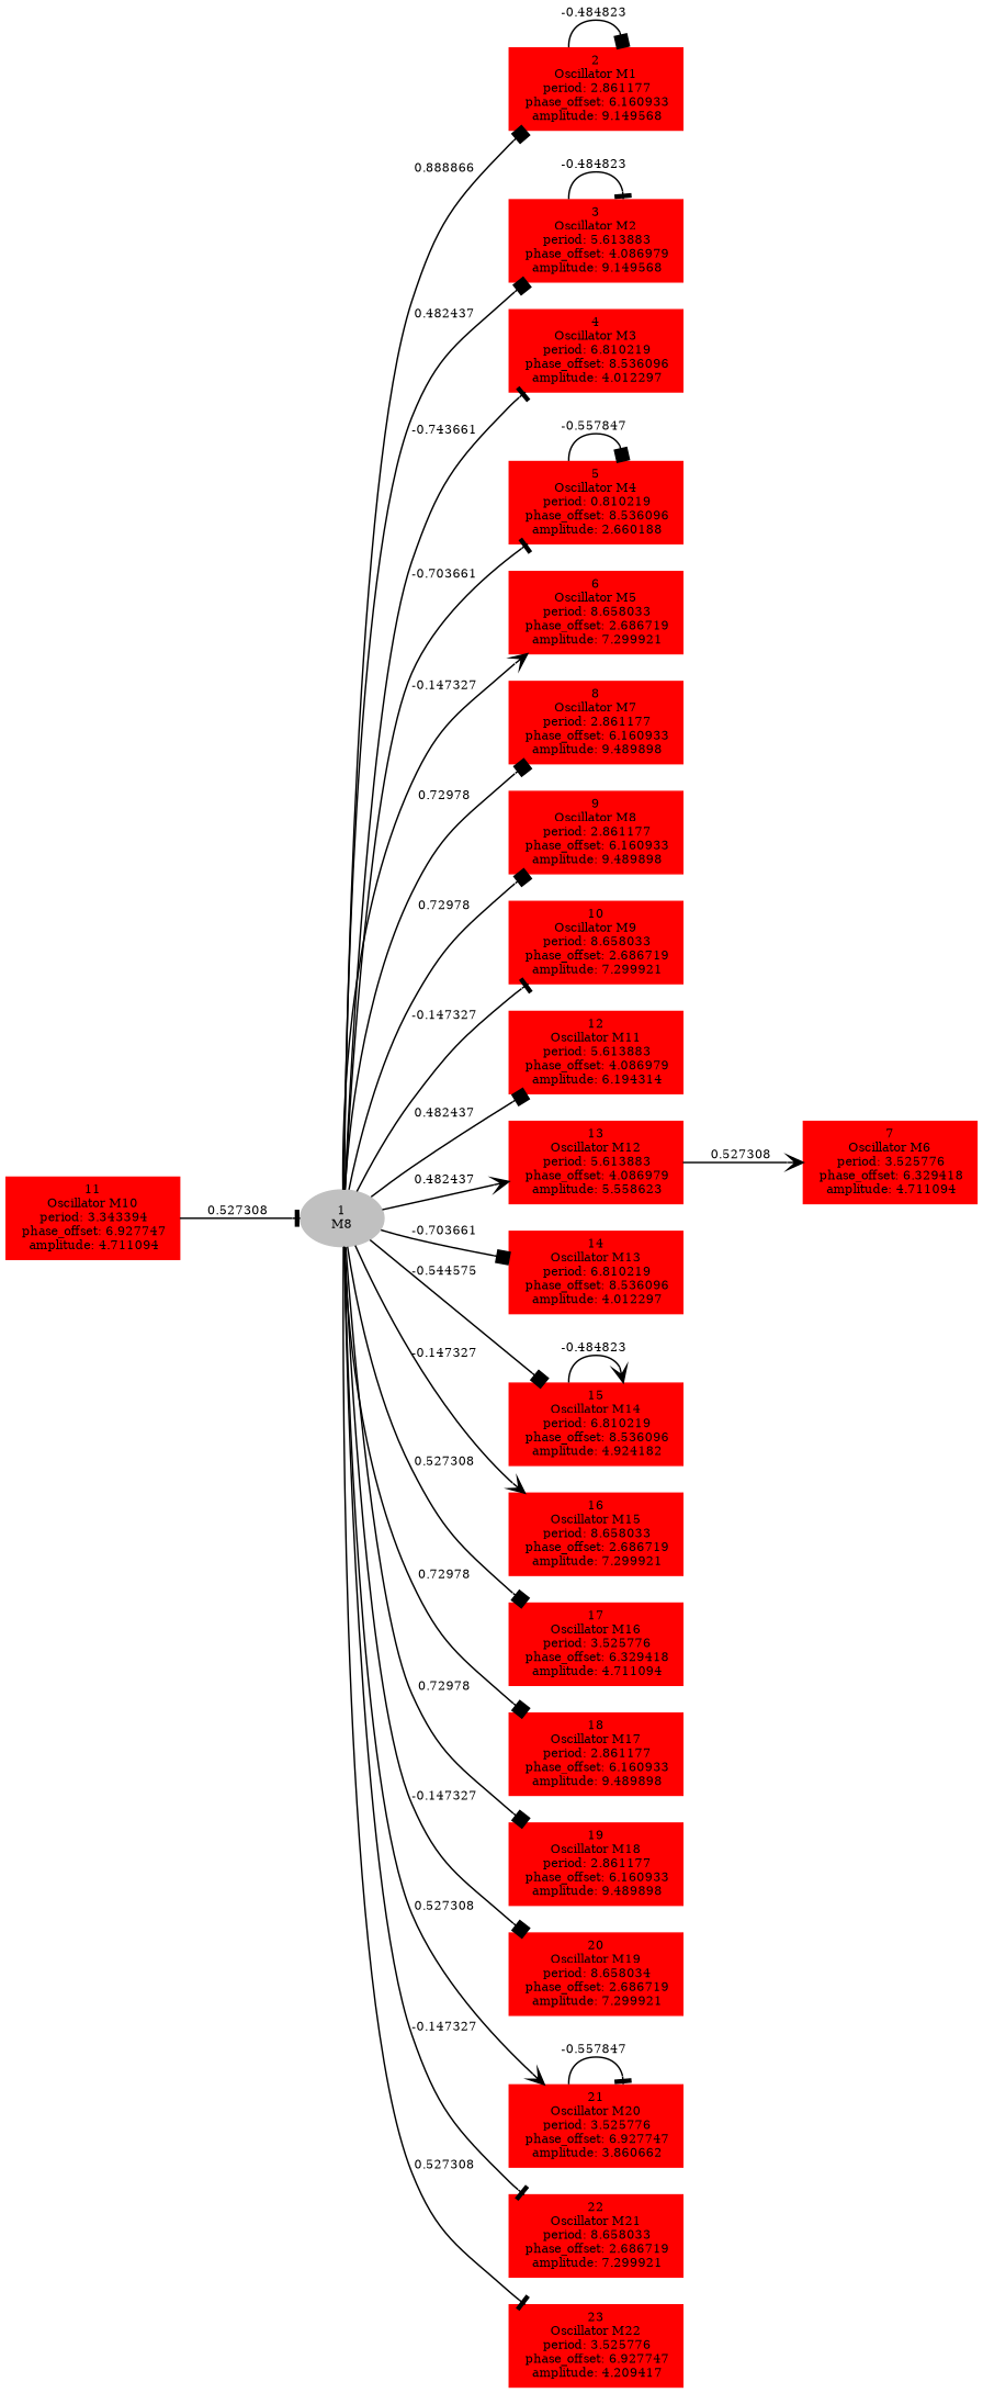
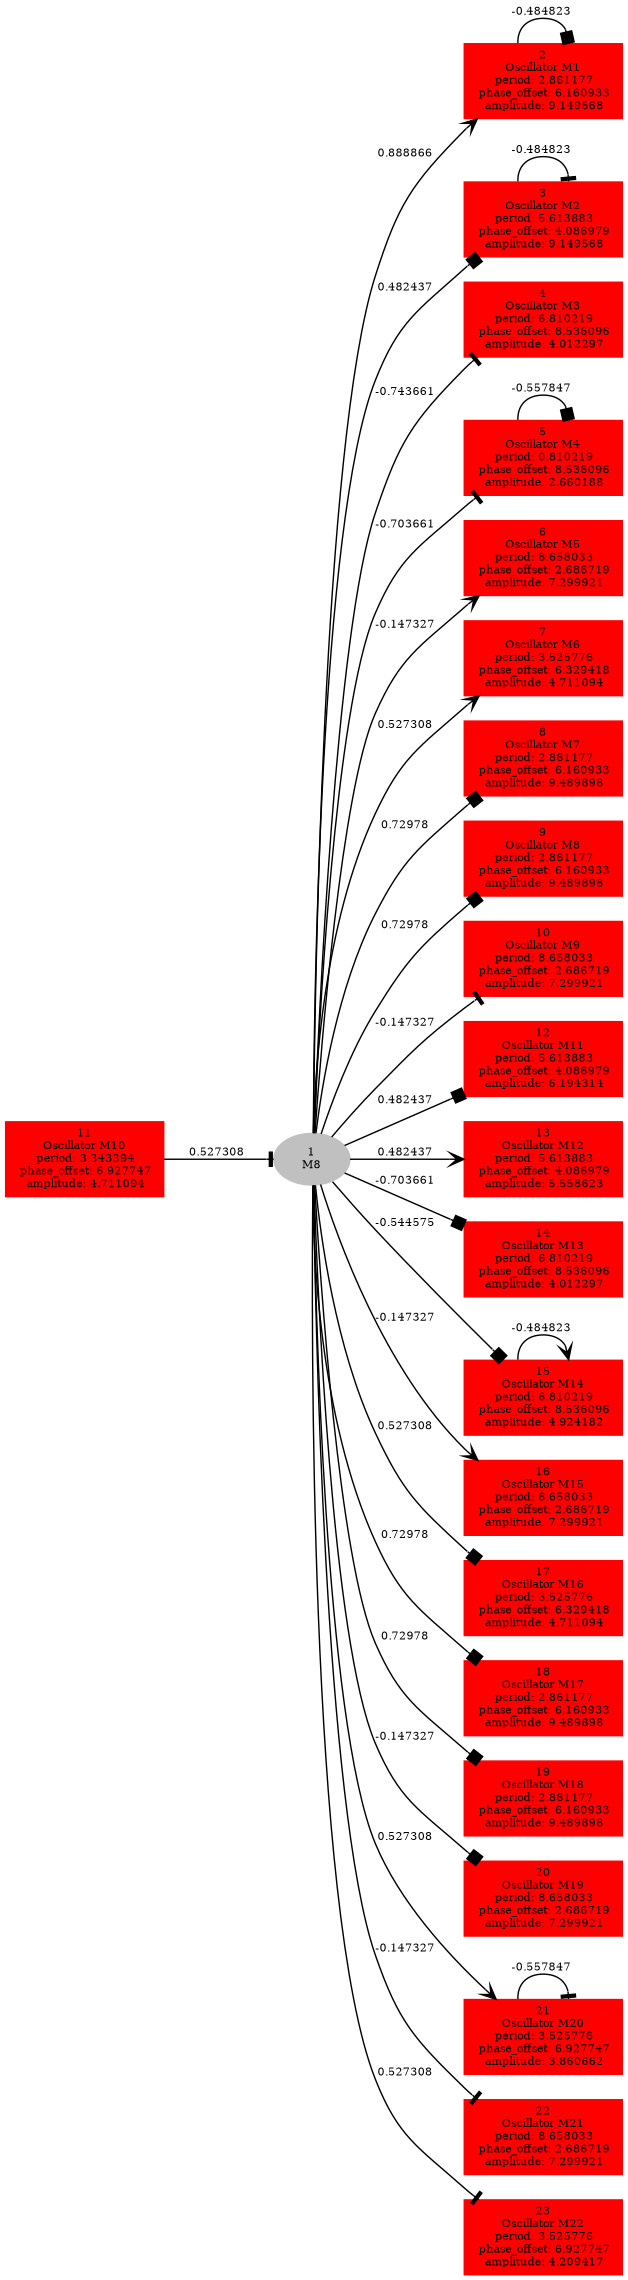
  digraph {
    forcelabels=true
    rankdir=LR
    node [color=red fontsize=8 style=filled shape=box]
    edge [arrowhead=box fontsize=8]
    n1 [color=grey label=<1<BR/>M8> shape=""]
    n2 [label=<2<BR />Oscillator M1<BR /> period: 2.861177<BR /> phase_offset: 6.160933<BR /> amplitude: 9.149568>]
    n3 [label=<3<BR />Oscillator M2<BR /> period: 5.613883<BR /> phase_offset: 4.086979<BR /> amplitude: 9.149568>]
    n4 [label=<4<BR />Oscillator M3<BR /> period: 6.810219<BR /> phase_offset: 8.536096<BR /> amplitude: 4.012297>]
    n5 [label=<5<BR />Oscillator M4<BR /> period: 0.810219<BR /> phase_offset: 8.536096<BR /> amplitude: 2.660188>]
    n6 [label=<6<BR />Oscillator M5<BR /> period: 8.658033<BR /> phase_offset: 2.686719<BR /> amplitude: 7.299921>]
    n7 [label=<7<BR />Oscillator M6<BR /> period: 3.525776<BR /> phase_offset: 6.329418<BR /> amplitude: 4.711094>]
    n8 [label=<8<BR />Oscillator M7<BR /> period: 2.861177<BR /> phase_offset: 6.160933<BR /> amplitude: 9.489898>]
    n9 [label=<9<BR />Oscillator M8<BR /> period: 2.861177<BR /> phase_offset: 6.160933<BR /> amplitude: 9.489898>]
    n10 [label=<10<BR />Oscillator M9<BR /> period: 8.658033<BR /> phase_offset: 2.686719<BR /> amplitude: 7.299921>]
    n11 [label=<12<BR />Oscillator M11<BR /> period: 5.613883<BR /> phase_offset: 4.086979<BR /> amplitude: 6.194314>]
    n12 [label=<13<BR />Oscillator M12<BR /> period: 5.613883<BR /> phase_offset: 4.086979<BR /> amplitude: 5.558623>]
    n13 [label=<14<BR />Oscillator M13<BR /> period: 6.810219<BR /> phase_offset: 8.536096<BR /> amplitude: 4.012297>]
    n14 [label=<15<BR />Oscillator M14<BR /> period: 6.810219<BR /> phase_offset: 8.536096<BR /> amplitude: 4.924182>]
    n15 [label=<16<BR />Oscillator M15<BR /> period: 8.658033<BR /> phase_offset: 2.686719<BR /> amplitude: 7.299921>]
    n16 [label=<17<BR />Oscillator M16<BR /> period: 3.525776<BR /> phase_offset: 6.329418<BR /> amplitude: 4.711094>]
    n17 [label=<18<BR />Oscillator M17<BR /> period: 2.861177<BR /> phase_offset: 6.160933<BR /> amplitude: 9.489898>]
    n18 [label=<19<BR />Oscillator M18<BR /> period: 2.861177<BR /> phase_offset: 6.160933<BR /> amplitude: 9.489898>]
-   n19 [label=<20<BR />Oscillator M19<BR /> period: 8.658034<BR /> phase_offset: 2.686719<BR /> amplitude: 7.299921>]
+   n19 [label=<20<BR />Oscillator M19<BR /> period: 8.658033<BR /> phase_offset: 2.686719<BR /> amplitude: 7.299921>]
    n20 [label=<21<BR />Oscillator M20<BR /> period: 3.525776<BR /> phase_offset: 6.927747<BR /> amplitude: 3.860662>]
    n21 [label=<22<BR />Oscillator M21<BR /> period: 8.658033<BR /> phase_offset: 2.686719<BR /> amplitude: 7.299921>]
    n22 [label=<23<BR />Oscillator M22<BR /> period: 3.525776<BR /> phase_offset: 6.927747<BR /> amplitude: 4.209417>]
    n23 [label=<11<BR />Oscillator M10<BR /> period: 3.343394<BR /> phase_offset: 6.927747<BR /> amplitude: 4.711094>]
-   n1 -> n2 [label="0.888866 "]
+   n1 -> n2 [arrowhead=vee label="0.888866 "]
    n1 -> n3 [label="0.482437 "]
    n1 -> n4 [arrowhead=tee label="-0.743661 "]
    n1 -> n5 [arrowhead=tee label="-0.703661 "]
    n1 -> n6 [arrowhead=vee label="-0.147327 "]
-   n12 -> n7 [arrowhead=vee label="0.527308 "]
+   n1 -> n7 [arrowhead=vee label="0.527308 "]
    n1 -> n8 [label="0.72978 "]
    n1 -> n9 [label="0.72978 "]
    n1 -> n10 [arrowhead=tee label="-0.147327 "]
    n1 -> n11 [label="0.482437 "]
    n1 -> n12 [arrowhead=vee label="0.482437 "]
    n1 -> n13 [label="-0.703661 "]
    n1 -> n14 [label="-0.544575 "]
    n1 -> n15 [arrowhead=vee label="-0.147327 "]
    n1 -> n16 [label="0.527308 "]
    n1 -> n17 [label="0.72978 "]
    n1 -> n18 [label="0.72978 "]
    n1 -> n19 [label="-0.147327 "]
    n1 -> n20 [arrowhead=vee label="0.527308 "]
    n1 -> n21 [arrowhead=tee label="-0.147327 "]
    n1 -> n22 [arrowhead=tee label="0.527308 "]
    n2 -> n2 [label="-0.484823 "]
    n3 -> n3 [arrowhead=tee label="-0.484823 "]
    n5 -> n5 [label="-0.557847 "]
    n14 -> n14 [arrowhead=vee label="-0.484823 "]
    n20 -> n20 [arrowhead=tee label="-0.557847 "]
    n23 -> n1 [arrowhead=tee label="0.527308 "]
  }
